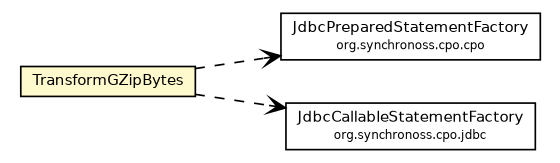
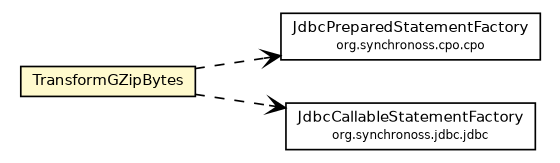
  digraph {
    rankdir=LR
    node [fontcolor=black fontname=Helvetica fontsize=9.0 shape=plaintext]
    edge [arrowhead=open color=black fontcolor=black fontname=Helvetica fontsize=10.0 headport=p labelfontname=Helvetica labelfontsize=10 style=dashed tailport=p]
    n1 [label=<<table border="0" cellborder="1" cellspacing="0" cellpadding="2" port="p" href="../../jdbc/JdbcPreparedStatementFactory.html"> 		<tr><td><table border="0" cellspacing="0" cellpadding="1"> 			<tr><td> JdbcPreparedStatementFactory </td></tr> 			<tr><td><font point-size="7.0"> org.synchronoss.cpo.cpo </font></td></tr> 		</table></td></tr> 		</table>>]
-   n2 [label=<<table border="0" cellborder="1" cellspacing="0" cellpadding="2" port="p" href="../../jdbc/JdbcCallableStatementFactory.html"> 		<tr><td><table border="0" cellspacing="0" cellpadding="1"> 			<tr><td> JdbcCallableStatementFactory </td></tr> 			<tr><td><font point-size="7.0"> org.synchronoss.cpo.jdbc </font></td></tr> 		</table></td></tr> 		</table>>]
+   n2 [label=<<table border="0" cellborder="1" cellspacing="0" cellpadding="2" port="p" href="../../jdbc/JdbcCallableStatementFactory.html"> 		<tr><td><table border="0" cellspacing="0" cellpadding="1"> 			<tr><td> JdbcCallableStatementFactory </td></tr> 			<tr><td><font point-size="7.0"> org.synchronoss.jdbc.jdbc </font></td></tr> 		</table></td></tr> 		</table>>]
    n3 [label=<<table border="0" cellborder="1" cellspacing="0" cellpadding="2" port="p" bgcolor="lemonChiffon" href="./TransformGZipBytes.html"> 		<tr><td><table border="0" cellspacing="0" cellpadding="1"> 			<tr><td> TransformGZipBytes </td></tr> 		</table></td></tr> 		</table>>]
    n3 -> n1
    n3 -> n2
  }
